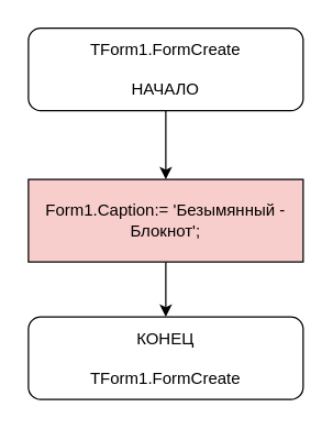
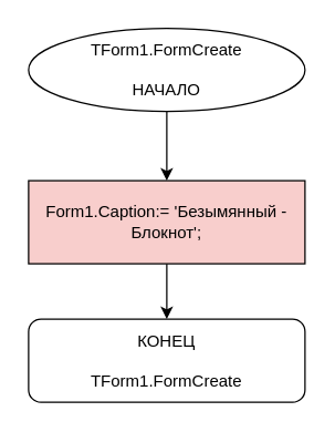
  <mxCell id="0" />
  <mxCell id="1" parent="0" />
  <mxCell id="2" style="edgeStyle=orthogonalEdgeStyle;rounded=0;orthogonalLoop=1;jettySize=auto;html=1;exitX=0.5;exitY=1;exitDx=0;exitDy=0;entryX=0.5;entryY=0;entryDx=0;entryDy=0;" edge="1" parent="1" source="3" target="5"><mxGeometry relative="1" as="geometry" /></mxCell>
- <mxCell id="3" value="TForm1.FormCreate&lt;br&gt;&lt;br&gt;НАЧАЛО" style="rounded=1;whiteSpace=wrap;html=1;" vertex="1" parent="1"><mxGeometry x="20" y="20" width="200" height="60" as="geometry" /></mxCell>
+ <mxCell id="3" value="TForm1.FormCreate&lt;br&gt;&lt;br&gt;НАЧАЛО" style="ellipse;whiteSpace=wrap;html=1;" vertex="1" parent="1"><mxGeometry x="20" y="20" width="200" height="60" as="geometry" /></mxCell>
  <mxCell id="4" style="edgeStyle=orthogonalEdgeStyle;rounded=0;orthogonalLoop=1;jettySize=auto;html=1;exitX=0.5;exitY=1;exitDx=0;exitDy=0;entryX=0.5;entryY=0;entryDx=0;entryDy=0;" edge="1" parent="1" source="5" target="6"><mxGeometry relative="1" as="geometry"><mxPoint x="120" y="230" as="targetPoint" /></mxGeometry></mxCell>
  <mxCell id="5" value="Form1.Caption:= 'Безымянный - Блокнот';" style="rounded=0;whiteSpace=wrap;html=1;fillColor=#f8cecc;" vertex="1" parent="1"><mxGeometry x="20" y="130" width="200" height="60" as="geometry" /></mxCell>
  <mxCell id="6" value="КОНЕЦ&lt;br&gt;&lt;br&gt;TForm1.FormCreate" style="rounded=1;whiteSpace=wrap;html=1;" vertex="1" parent="1"><mxGeometry x="20" y="230" width="200" height="60" as="geometry" /></mxCell>
